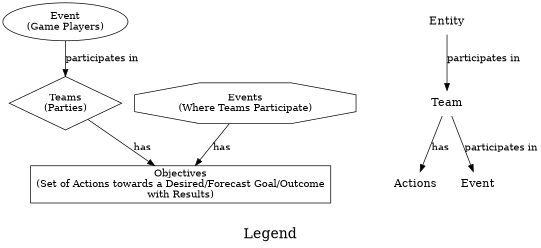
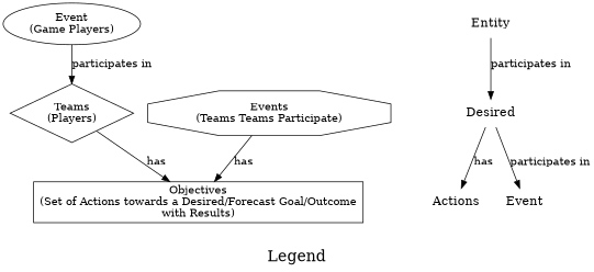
  digraph {
    fontsize=20
    label=Legend
    rankdir=TB
    node [shape=none]
    n1 [label="Event\n(Game Players)" shape=ellipse]
-   n2 [label="Teams\n(Parties)" shape=diamond]
+   n2 [label="Teams\n(Players)" shape=diamond]
    n3 [label="Objectives\n(Set of Actions towards a Desired/Forecast Goal/Outcome\nwith Results)" shape=box]
-   n4 [label="Events\n(Where Teams Participate)" shape=octagon]
+   n4 [label="Events\n(Teams Teams Participate)" shape=octagon]
    n5 [fontsize=16 label=Entity]
-   n6 [fontsize=16 label=Team]
+   n6 [fontsize=16 label=Desired]
    n7 [fontsize=16 label=Actions]
    n8 [fontsize=16 label=Event]
    n1 -> n2 [label="participates in"]
    n2 -> n3 [label=has]
    n4 -> n3 [label=has]
    n5 -> n6 [label="participates in"]
    n6 -> n7 [label=has]
    n6 -> n8 [label="participates in"]
  }
